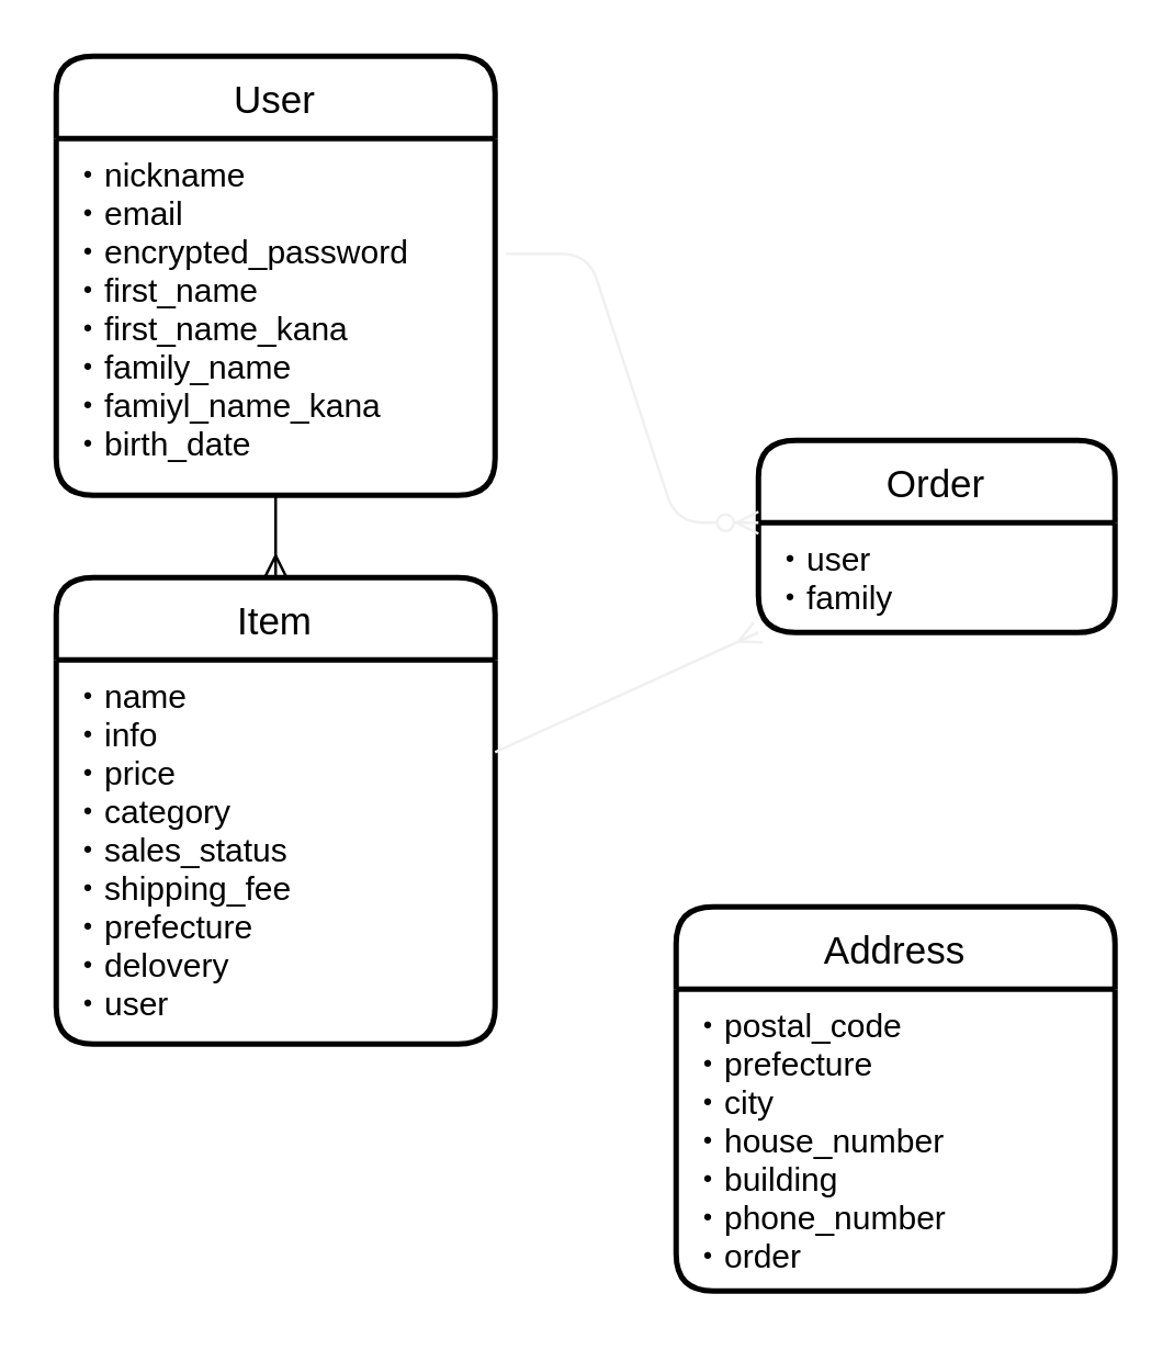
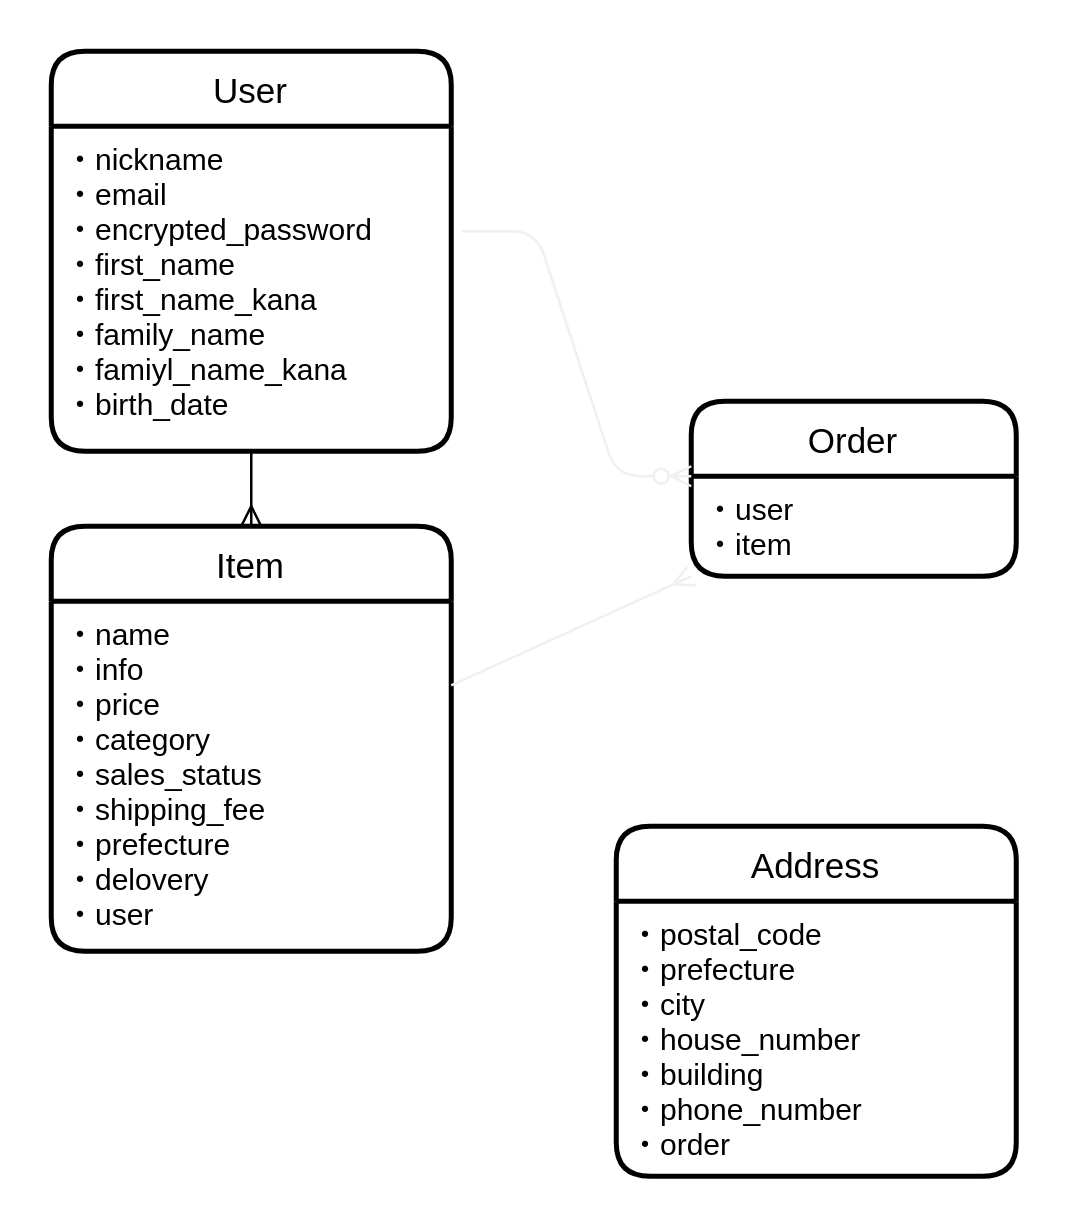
  <mxCell id="0" />
  <mxCell id="1" parent="0" />
  <mxCell id="2" value="Item" style="swimlane;childLayout=stackLayout;horizontal=1;startSize=30;horizontalStack=0;rounded=1;fontSize=14;fontStyle=0;strokeWidth=2;resizeParent=0;resizeLast=1;shadow=0;dashed=0;align=center;" vertex="1" parent="1"><mxGeometry x="20" y="210" width="160" height="170" as="geometry" /></mxCell>
  <mxCell id="3" value="・name&#10;・info&#10;・price&#10;・category&#10;・sales_status&#10;・shipping_fee&#10;・prefecture&#10;・delovery&#10;・user" style="align=left;strokeColor=none;fillColor=none;spacingLeft=4;fontSize=12;verticalAlign=top;resizable=0;rotatable=0;part=1;" vertex="1" parent="2"><mxGeometry y="30" width="160" height="140" as="geometry" /></mxCell>
  <mxCell id="4" value="User" style="swimlane;childLayout=stackLayout;horizontal=1;startSize=30;horizontalStack=0;rounded=1;fontSize=14;fontStyle=0;strokeWidth=2;resizeParent=0;resizeLast=1;shadow=0;dashed=0;align=center;" vertex="1" parent="1"><mxGeometry x="20" y="20" width="160" height="160" as="geometry" /></mxCell>
  <mxCell id="5" value="・nickname&#10;・email&#10;・encrypted_password&#10;・first_name&#10;・first_name_kana&#10;・family_name&#10;・famiyl_name_kana&#10;・birth_date" style="align=left;strokeColor=none;fillColor=none;spacingLeft=4;fontSize=12;verticalAlign=top;resizable=0;rotatable=0;part=1;" vertex="1" parent="4"><mxGeometry y="30" width="160" height="130" as="geometry" /></mxCell>
  <mxCell id="6" value="Address" style="swimlane;childLayout=stackLayout;horizontal=1;startSize=30;horizontalStack=0;rounded=1;fontSize=14;fontStyle=0;strokeWidth=2;resizeParent=0;resizeLast=1;shadow=0;dashed=0;align=center;" vertex="1" parent="1"><mxGeometry x="246" y="330" width="160" height="140" as="geometry" /></mxCell>
  <mxCell id="7" value="・postal_code&#10;・prefecture&#10;・city&#10;・house_number&#10;・building&#10;・phone_number&#10;・order" style="align=left;strokeColor=none;fillColor=none;spacingLeft=4;fontSize=12;verticalAlign=top;resizable=0;rotatable=0;part=1;" vertex="1" parent="6"><mxGeometry y="30" width="160" height="110" as="geometry" /></mxCell>
  <mxCell id="8" style="edgeStyle=orthogonalEdgeStyle;rounded=0;orthogonalLoop=1;jettySize=auto;html=1;exitX=0.5;exitY=1;exitDx=0;exitDy=0;entryX=0.5;entryY=0;entryDx=0;entryDy=0;startArrow=none;startFill=0;endArrow=ERmany;endFill=0;" edge="1" parent="1" source="5" target="2"><mxGeometry relative="1" as="geometry" /></mxCell>
  <mxCell id="9" value="Order" style="swimlane;childLayout=stackLayout;horizontal=1;startSize=30;horizontalStack=0;rounded=1;fontSize=14;fontStyle=0;strokeWidth=2;resizeParent=0;resizeLast=1;shadow=0;dashed=0;align=center;" vertex="1" parent="1"><mxGeometry x="276" y="160" width="130" height="70" as="geometry" /></mxCell>
- <mxCell id="10" value="・user&#10;・family" style="align=left;strokeColor=none;fillColor=none;spacingLeft=4;fontSize=12;verticalAlign=top;resizable=0;rotatable=0;part=1;" vertex="1" parent="9"><mxGeometry y="30" width="130" height="40" as="geometry" /></mxCell>
+ <mxCell id="10" value="・user&#10;・item" style="align=left;strokeColor=none;fillColor=none;spacingLeft=4;fontSize=12;verticalAlign=top;resizable=0;rotatable=0;part=1;" vertex="1" parent="9"><mxGeometry y="30" width="130" height="40" as="geometry" /></mxCell>
  <mxCell id="11" style="edgeStyle=none;rounded=0;orthogonalLoop=1;jettySize=auto;html=1;exitX=0.5;exitY=0;exitDx=0;exitDy=0;startArrow=none;startFill=0;endArrow=none;endFill=0;strokeColor=#f0f0f0;" edge="1" parent="9" source="10" target="10"><mxGeometry relative="1" as="geometry" /></mxCell>
  <mxCell id="12" value="" style="edgeStyle=entityRelationEdgeStyle;fontSize=12;html=1;endArrow=ERzeroToMany;endFill=1;strokeColor=#f0f0f0;exitX=1.025;exitY=0.323;exitDx=0;exitDy=0;exitPerimeter=0;entryX=0;entryY=0;entryDx=0;entryDy=0;" edge="1" parent="1" source="5" target="10"><mxGeometry width="100" height="100" relative="1" as="geometry"><mxPoint x="250" y="300" as="sourcePoint" /><mxPoint x="260" y="170" as="targetPoint" /></mxGeometry></mxCell>
  <mxCell id="13" style="edgeStyle=none;rounded=0;orthogonalLoop=1;jettySize=auto;html=1;entryX=0;entryY=1;entryDx=0;entryDy=0;startArrow=none;startFill=0;endArrow=ERmany;endFill=0;strokeColor=#f0f0f0;" edge="1" parent="1" source="3" target="10"><mxGeometry relative="1" as="geometry" /></mxCell>
